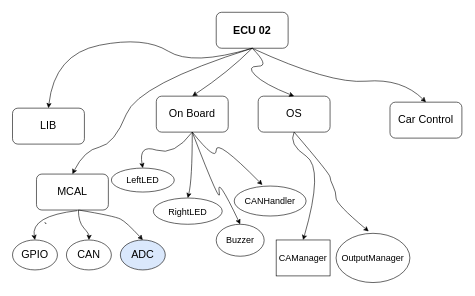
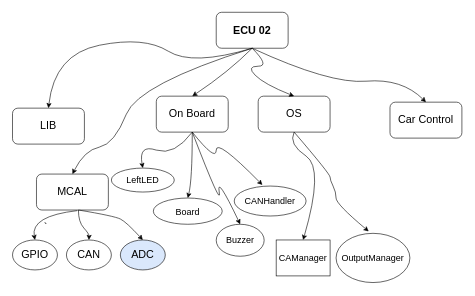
  <mxCell id="0" />
  <mxCell id="1" parent="0" />
  <mxCell id="2" value="&lt;b&gt;&lt;font style=&quot;font-size: 18px;&quot;&gt;ECU 02&lt;/font&gt;&lt;/b&gt;" style="rounded=1;whiteSpace=wrap;html=1;" vertex="1" parent="1"><mxGeometry x="360" y="20" width="120" height="60" as="geometry" /></mxCell>
  <mxCell id="3" value="LIB" style="rounded=1;whiteSpace=wrap;html=1;fontSize=18;" vertex="1" parent="1"><mxGeometry x="20" y="180" width="120" height="60" as="geometry" /></mxCell>
  <mxCell id="4" value="MCAL" style="rounded=1;whiteSpace=wrap;html=1;fontSize=18;" vertex="1" parent="1"><mxGeometry x="60" y="290" width="120" height="60" as="geometry" /></mxCell>
  <mxCell id="5" value="On Board" style="rounded=1;whiteSpace=wrap;html=1;fontSize=18;" vertex="1" parent="1"><mxGeometry x="260" y="160" width="120" height="60" as="geometry" /></mxCell>
  <mxCell id="6" value="OS" style="rounded=1;whiteSpace=wrap;html=1;fontSize=18;" vertex="1" parent="1"><mxGeometry x="430" y="160" width="120" height="60" as="geometry" /></mxCell>
  <mxCell id="7" value="Car Control" style="rounded=1;whiteSpace=wrap;html=1;fontSize=18;" vertex="1" parent="1"><mxGeometry x="650" y="170" width="120" height="60" as="geometry" /></mxCell>
  <mxCell id="8" value="" style="curved=1;endArrow=classic;html=1;rounded=0;fontSize=18;exitX=0.5;exitY=1;exitDx=0;exitDy=0;entryX=0.5;entryY=0;entryDx=0;entryDy=0;" edge="1" parent="1" source="2" target="3"><mxGeometry width="50" height="50" relative="1" as="geometry"><mxPoint x="400" y="280" as="sourcePoint" /><mxPoint x="80" y="140" as="targetPoint" /><Array as="points"><mxPoint x="320" y="110" /><mxPoint x="240" y="60" /><mxPoint x="90" y="90" /></Array></mxGeometry></mxCell>
  <mxCell id="9" value="GPIO" style="ellipse;whiteSpace=wrap;html=1;fontSize=18;" vertex="1" parent="1"><mxGeometry x="20" y="400" width="75" height="50" as="geometry" /></mxCell>
  <mxCell id="10" value="CAN" style="ellipse;whiteSpace=wrap;html=1;fontSize=18;" vertex="1" parent="1"><mxGeometry x="110" y="400" width="75" height="50" as="geometry" /></mxCell>
  <mxCell id="11" value="ADC" style="ellipse;whiteSpace=wrap;html=1;fontSize=18;fillColor=#dae8fc;" vertex="1" parent="1"><mxGeometry x="200" y="400" width="75" height="50" as="geometry" /></mxCell>
  <mxCell id="12" value="`" style="curved=1;endArrow=classic;html=1;rounded=0;fontSize=18;entryX=0.5;entryY=0;entryDx=0;entryDy=0;exitX=0.567;exitY=1.017;exitDx=0;exitDy=0;exitPerimeter=0;" edge="1" parent="1" source="4" target="9"><mxGeometry x="-0.061" y="23" width="50" height="50" relative="1" as="geometry"><mxPoint x="370" y="340" as="sourcePoint" /><mxPoint x="450" y="230" as="targetPoint" /><Array as="points"><mxPoint x="50" y="360" /></Array><mxPoint as="offset" /></mxGeometry></mxCell>
  <mxCell id="13" value="" style="curved=1;endArrow=classic;html=1;rounded=0;fontSize=18;entryX=0.5;entryY=0;entryDx=0;entryDy=0;" edge="1" parent="1" target="10"><mxGeometry width="50" height="50" relative="1" as="geometry"><mxPoint x="130" y="350" as="sourcePoint" /><mxPoint x="260" y="230" as="targetPoint" /><Array as="points"><mxPoint x="130" y="370" /><mxPoint x="148" y="390" /></Array></mxGeometry></mxCell>
  <mxCell id="14" value="" style="curved=1;endArrow=classic;html=1;rounded=0;fontSize=18;entryX=0.5;entryY=0;entryDx=0;entryDy=0;" edge="1" parent="1" target="11"><mxGeometry width="50" height="50" relative="1" as="geometry"><mxPoint x="130" y="350" as="sourcePoint" /><mxPoint x="260" y="230" as="targetPoint" /><Array as="points"><mxPoint x="190" y="360" /><mxPoint x="210" y="370" /></Array></mxGeometry></mxCell>
  <mxCell id="15" value="" style="curved=1;endArrow=classic;html=1;rounded=0;fontSize=18;entryX=0.5;entryY=0;entryDx=0;entryDy=0;exitX=0.5;exitY=1;exitDx=0;exitDy=0;" edge="1" parent="1" source="2" target="4"><mxGeometry width="50" height="50" relative="1" as="geometry"><mxPoint x="210" y="280" as="sourcePoint" /><mxPoint x="260" y="230" as="targetPoint" /><Array as="points"><mxPoint x="230" y="140" /><mxPoint x="190" y="240" /><mxPoint x="140" y="250" /></Array></mxGeometry></mxCell>
  <mxCell id="16" value="" style="curved=1;endArrow=classic;html=1;rounded=0;fontSize=18;entryX=0.5;entryY=0;entryDx=0;entryDy=0;exitX=0.5;exitY=1;exitDx=0;exitDy=0;" edge="1" parent="1" source="2" target="5"><mxGeometry width="50" height="50" relative="1" as="geometry"><mxPoint x="330" y="250" as="sourcePoint" /><mxPoint x="380" y="200" as="targetPoint" /><Array as="points"><mxPoint x="380" y="120" /></Array></mxGeometry></mxCell>
  <mxCell id="17" value="&lt;font style=&quot;font-size: 15px;&quot;&gt;LeftLED&lt;/font&gt;" style="ellipse;whiteSpace=wrap;html=1;fontSize=18;" vertex="1" parent="1"><mxGeometry x="185" y="280" width="105" height="40" as="geometry" /></mxCell>
- <mxCell id="18" value="&lt;font style=&quot;font-size: 15px;&quot;&gt;RightLED&lt;/font&gt;" style="ellipse;whiteSpace=wrap;html=1;fontSize=18;" vertex="1" parent="1"><mxGeometry x="255" y="330" width="115" height="43.81" as="geometry" /></mxCell>
+ <mxCell id="18" value="&lt;font style=&quot;font-size: 15px;&quot;&gt;Board&lt;/font&gt;" style="ellipse;whiteSpace=wrap;html=1;fontSize=18;" vertex="1" parent="1"><mxGeometry x="255" y="330" width="115" height="43.81" as="geometry" /></mxCell>
  <mxCell id="19" value="&lt;font style=&quot;font-size: 15px;&quot;&gt;Buzzer&lt;/font&gt;" style="ellipse;whiteSpace=wrap;html=1;fontSize=18;" vertex="1" parent="1"><mxGeometry x="360" y="373.81" width="80" height="53.33" as="geometry" /></mxCell>
  <mxCell id="20" value="&lt;font style=&quot;font-size: 15px;&quot;&gt;CANHandler&lt;/font&gt;" style="ellipse;whiteSpace=wrap;html=1;fontSize=18;" vertex="1" parent="1"><mxGeometry x="390" y="310" width="120" height="50" as="geometry" /></mxCell>
  <mxCell id="21" value="" style="curved=1;endArrow=classic;html=1;rounded=0;fontSize=15;exitX=0.5;exitY=1;exitDx=0;exitDy=0;entryX=0.5;entryY=0;entryDx=0;entryDy=0;" edge="1" parent="1" source="5" target="17"><mxGeometry width="50" height="50" relative="1" as="geometry"><mxPoint x="330" y="250" as="sourcePoint" /><mxPoint x="380" y="200" as="targetPoint" /><Array as="points"><mxPoint x="290" y="260" /><mxPoint x="230" y="240" /></Array></mxGeometry></mxCell>
  <mxCell id="22" value="" style="curved=1;endArrow=classic;html=1;rounded=0;fontSize=15;exitX=0.5;exitY=1;exitDx=0;exitDy=0;entryX=0.5;entryY=0;entryDx=0;entryDy=0;" edge="1" parent="1" source="5" target="18"><mxGeometry width="50" height="50" relative="1" as="geometry"><mxPoint x="330" y="250" as="sourcePoint" /><mxPoint x="460" y="230" as="targetPoint" /><Array as="points"><mxPoint x="320" y="300" /></Array></mxGeometry></mxCell>
  <mxCell id="23" value="" style="curved=1;endArrow=classic;html=1;rounded=0;fontSize=15;entryX=0.5;entryY=0;entryDx=0;entryDy=0;" edge="1" parent="1" target="19"><mxGeometry width="50" height="50" relative="1" as="geometry"><mxPoint x="320" y="220" as="sourcePoint" /><mxPoint x="380" y="200" as="targetPoint" /><Array as="points"><mxPoint x="370" y="350" /><mxPoint x="360" y="290" /></Array></mxGeometry></mxCell>
  <mxCell id="24" value="" style="curved=1;endArrow=classic;html=1;rounded=0;fontSize=15;entryX=0.392;entryY=-0.037;entryDx=0;entryDy=0;entryPerimeter=0;exitX=0.5;exitY=1;exitDx=0;exitDy=0;" edge="1" parent="1" source="5" target="20"><mxGeometry width="50" height="50" relative="1" as="geometry"><mxPoint x="330" y="250" as="sourcePoint" /><mxPoint x="380" y="200" as="targetPoint" /><Array as="points"><mxPoint x="360" y="270" /><mxPoint x="360" y="230" /></Array></mxGeometry></mxCell>
  <mxCell id="25" value="CAManager" style="whiteSpace=wrap;html=1;fontSize=15;rounded=0;" vertex="1" parent="1"><mxGeometry x="460" y="400" width="90" height="60" as="geometry" /></mxCell>
  <mxCell id="26" value="OutputManager" style="ellipse;whiteSpace=wrap;html=1;fontSize=15;" vertex="1" parent="1"><mxGeometry x="560" y="388.93" width="123.21" height="82.14" as="geometry" /></mxCell>
  <mxCell id="27" value="" style="curved=1;endArrow=classic;html=1;rounded=0;fontSize=15;exitX=0.5;exitY=1;exitDx=0;exitDy=0;entryX=0.5;entryY=0;entryDx=0;entryDy=0;" edge="1" parent="1" source="6" target="25"><mxGeometry width="50" height="50" relative="1" as="geometry"><mxPoint x="330" y="330" as="sourcePoint" /><mxPoint x="500" y="390" as="targetPoint" /><Array as="points"><mxPoint x="480" y="240" /><mxPoint x="540" y="280" /></Array></mxGeometry></mxCell>
  <mxCell id="28" value="" style="curved=1;endArrow=classic;html=1;rounded=0;fontSize=15;entryX=0.442;entryY=-0.04;entryDx=0;entryDy=0;entryPerimeter=0;exitX=0.5;exitY=1;exitDx=0;exitDy=0;" edge="1" parent="1" source="6" target="26"><mxGeometry width="50" height="50" relative="1" as="geometry"><mxPoint x="330" y="330" as="sourcePoint" /><mxPoint x="380" y="280" as="targetPoint" /><Array as="points"><mxPoint x="550" y="290" /><mxPoint x="550" y="300" /><mxPoint x="560" y="320" /><mxPoint x="560" y="340" /></Array></mxGeometry></mxCell>
  <mxCell id="29" value="" style="curved=1;endArrow=classic;html=1;rounded=0;fontSize=15;entryX=0.5;entryY=0;entryDx=0;entryDy=0;" edge="1" parent="1" target="7"><mxGeometry width="50" height="50" relative="1" as="geometry"><mxPoint x="420" y="80" as="sourcePoint" /><mxPoint x="550" y="200" as="targetPoint" /><Array as="points"><mxPoint x="550" y="140" /><mxPoint x="670" y="130" /></Array></mxGeometry></mxCell>
  <mxCell id="30" value="" style="curved=1;endArrow=classic;html=1;rounded=0;fontSize=15;entryX=0.5;entryY=0;entryDx=0;entryDy=0;exitX=0.5;exitY=1;exitDx=0;exitDy=0;" edge="1" parent="1" source="2" target="6"><mxGeometry width="50" height="50" relative="1" as="geometry"><mxPoint x="370" y="220" as="sourcePoint" /><mxPoint x="420" y="170" as="targetPoint" /><Array as="points"><mxPoint x="450" y="110" /><mxPoint x="410" y="110" /><mxPoint x="440" y="140" /></Array></mxGeometry></mxCell>
